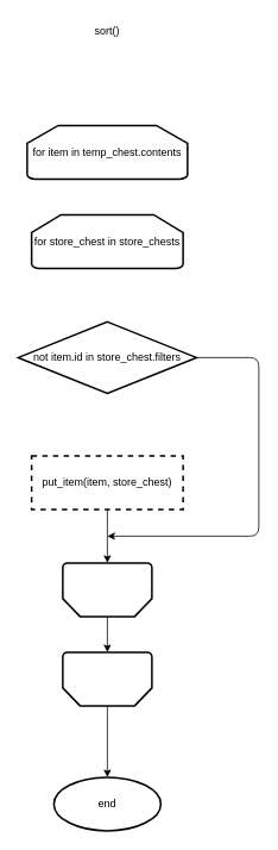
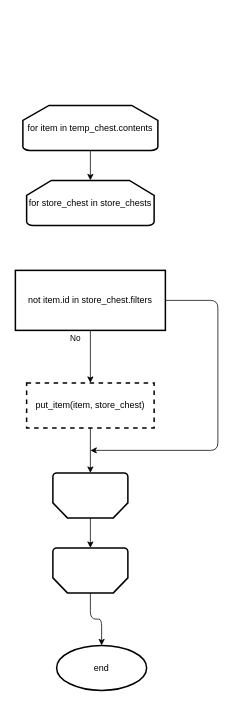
  <mxCell id="0" />
  <mxCell id="1" parent="0" />
- <mxCell id="2" value="sort()" style="text;html=1;strokeColor=none;fillColor=none;align=center;verticalAlign=middle;whiteSpace=wrap;rounded=0;" vertex="1" parent="1"><mxGeometry x="90" y="20" width="60" height="30" as="geometry" /></mxCell>
+ <mxCell id="3" style="edgeStyle=none;html=1;entryX=0.5;entryY=0;entryDx=0;entryDy=0;entryPerimeter=0;" edge="1" parent="1" source="4" target="5"><mxGeometry relative="1" as="geometry" /></mxCell>
  <mxCell id="4" value="for item in temp_chest.contents" style="strokeWidth=2;html=1;shape=mxgraph.flowchart.loop_limit;whiteSpace=wrap;" vertex="1" parent="1"><mxGeometry x="30" y="140" width="180" height="60" as="geometry" /></mxCell>
  <mxCell id="5" value="for store_chest in store_chests" style="strokeWidth=2;html=1;shape=mxgraph.flowchart.loop_limit;whiteSpace=wrap;" vertex="1" parent="1"><mxGeometry x="35" y="240" width="170" height="60" as="geometry" /></mxCell>
+ <mxCell id="6" value="No" style="edgeStyle=none;html=1;" edge="1" parent="1" source="8" target="10"><mxGeometry x="-0.714" y="-20" relative="1" as="geometry"><mxPoint as="offset" /></mxGeometry></mxCell>
  <mxCell id="7" style="edgeStyle=orthogonalEdgeStyle;html=1;" edge="1" parent="1" source="8"><mxGeometry relative="1" as="geometry"><mxPoint x="120" y="600" as="targetPoint" /><Array as="points"><mxPoint x="290" y="400" /></Array></mxGeometry></mxCell>
- <mxCell id="8" value="not item.id in store_chest.filters" style="rhombus;whiteSpace=wrap;html=1;strokeWidth=2;" vertex="1" parent="1"><mxGeometry x="20" y="360" width="200" height="80" as="geometry" /></mxCell>
+ <mxCell id="8" value="not item.id in store_chest.filters" style="whiteSpace=wrap;html=1;strokeWidth=2;rounded=0;" vertex="1" parent="1"><mxGeometry x="20" y="360" width="200" height="80" as="geometry" /></mxCell>
  <mxCell id="9" style="edgeStyle=none;html=1;entryX=0.5;entryY=1;entryDx=0;entryDy=0;entryPerimeter=0;" edge="1" parent="1" source="10" target="12"><mxGeometry relative="1" as="geometry" /></mxCell>
  <mxCell id="10" value="put_item(item, store_chest)" style="whiteSpace=wrap;html=1;strokeWidth=2;dashed=1;" vertex="1" parent="1"><mxGeometry x="35" y="510" width="170" height="60" as="geometry" /></mxCell>
  <mxCell id="11" style="edgeStyle=orthogonalEdgeStyle;html=1;entryX=0.5;entryY=1;entryDx=0;entryDy=0;entryPerimeter=0;" edge="1" parent="1" source="12" target="14"><mxGeometry relative="1" as="geometry" /></mxCell>
  <mxCell id="12" value="" style="strokeWidth=2;html=1;shape=mxgraph.flowchart.loop_limit;whiteSpace=wrap;rotation=-180;" vertex="1" parent="1"><mxGeometry x="70" y="630" width="100" height="60" as="geometry" /></mxCell>
  <mxCell id="13" value="" style="edgeStyle=orthogonalEdgeStyle;html=1;" edge="1" parent="1" source="14" target="15"><mxGeometry relative="1" as="geometry" /></mxCell>
  <mxCell id="14" value="" style="strokeWidth=2;html=1;shape=mxgraph.flowchart.loop_limit;whiteSpace=wrap;rotation=-180;" vertex="1" parent="1"><mxGeometry x="70" y="730" width="100" height="60" as="geometry" /></mxCell>
- <mxCell id="15" value="end" style="ellipse;whiteSpace=wrap;html=1;strokeWidth=2;" vertex="1" parent="1"><mxGeometry x="60" y="870" width="120" height="60" as="geometry" /></mxCell>
+ <mxCell id="15" value="end" style="ellipse;whiteSpace=wrap;html=1;strokeWidth=2;" vertex="1" parent="1"><mxGeometry x="75" y="860" width="120" height="60" as="geometry" /></mxCell>
